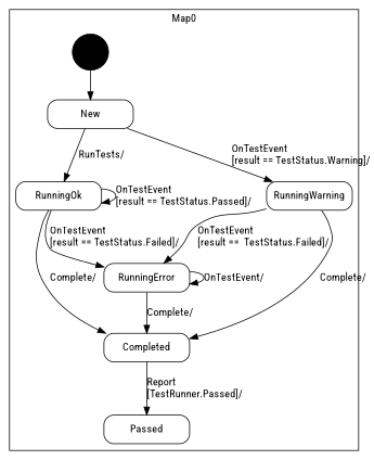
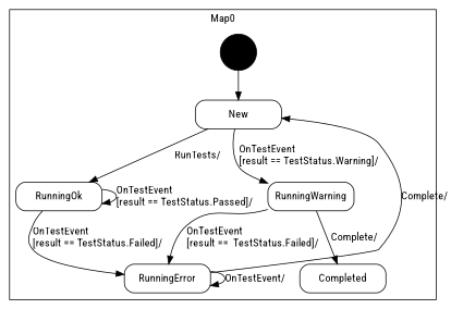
  digraph {
    fontname="Roboto Condensed"
    node [fontname="Roboto Condensed" shape=Mrecord]
    edge [fontname="Roboto Condensed"]
    n1 [label="{New}" width=1.5]
    n2 [label="{RunningOk}" width=1.5]
    n3 [label="{RunningWarning}" width=1.5]
    n4 [label="{RunningError}" width=1.5]
    n5 [label="{Completed}" width=1.5]
-   n6 [label="{Passed}" width=1.5]
    "%5" [fillcolor=black shape=circle style=filled width=0.25]
    subgraph cluster_1 {
      label=Map0
      n1
      n2
      n3
      n4
      n5
-     n6
      "%5"
    }
    n1 -> n2 [label="RunTests/\l"]
    n1 -> n3 [label="OnTestEvent\l\[result == TestStatus.Warning\]/\l"]
    n2 -> n2 [label="OnTestEvent\l\[result == TestStatus.Passed\]/\l"]
    n2 -> n4 [label="OnTestEvent\l\[result == TestStatus.Failed\]/\l"]
-   n2 -> n5 [label="Complete/\l"]
    n3 -> n4 [label="OnTestEvent\l\[result ==  TestStatus.Failed\]/\l"]
    n3 -> n5 [label="Complete/\l"]
    n4 -> n4 [label="OnTestEvent/\l"]
-   n4 -> n5 [label="Complete/\l"]
-   n5 -> n6 [label="Report\l\[TestRunner.Passed\]/\l"]
+   n4 -> n1 [label="Complete/\l"]
    "%5" -> n1
  }
